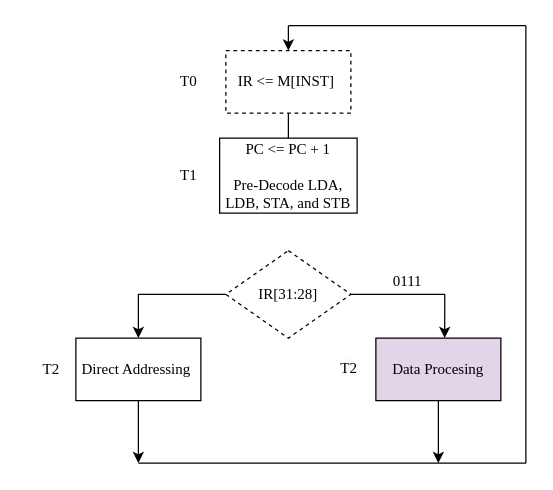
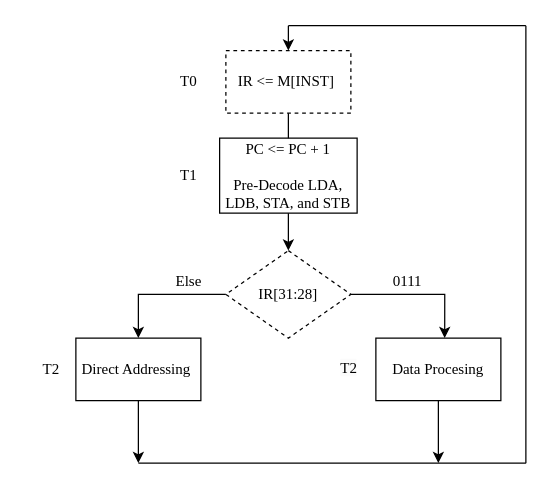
  <mxCell id="0" />
  <mxCell id="1" parent="0" />
  <mxCell id="2" value="" style="edgeStyle=orthogonalEdgeStyle;rounded=0;orthogonalLoop=1;jettySize=auto;html=1;" edge="1" parent="1" target="3"><mxGeometry relative="1" as="geometry"><mxPoint x="230" y="20" as="sourcePoint" /><Array as="points"><mxPoint x="230" y="30" /><mxPoint x="230" y="30" /></Array></mxGeometry></mxCell>
  <mxCell id="3" value="&lt;font face=&quot;Times New Roman&quot;&gt;IR &amp;lt;= M[INST]&amp;nbsp;&lt;/font&gt;" style="rounded=0;whiteSpace=wrap;html=1;dashed=1;" vertex="1" parent="1"><mxGeometry x="180" y="40" width="100" height="50" as="geometry" /></mxCell>
  <mxCell id="4" value="&lt;font face=&quot;Times New Roman&quot;&gt;PC &amp;lt;= PC + 1&lt;/font&gt;&lt;div&gt;&lt;font face=&quot;Times New Roman&quot;&gt;&lt;br&gt;&lt;/font&gt;&lt;/div&gt;&lt;div&gt;&lt;font face=&quot;Times New Roman&quot;&gt;Pre-Decode LDA, LDB, STA, and STB&lt;/font&gt;&lt;/div&gt;" style="rounded=0;whiteSpace=wrap;html=1;" vertex="1" parent="1"><mxGeometry x="175" y="110" width="110" height="60" as="geometry" /></mxCell>
  <mxCell id="5" value="" style="edgeStyle=orthogonalEdgeStyle;rounded=0;orthogonalLoop=1;jettySize=auto;html=1;exitX=0;exitY=0.5;exitDx=0;exitDy=0;" edge="1" parent="1" source="7"><mxGeometry relative="1" as="geometry"><mxPoint x="130.041" y="209.999" as="sourcePoint" /><mxPoint x="110" y="269.999" as="targetPoint" /><Array as="points"><mxPoint x="110" y="235" /></Array></mxGeometry></mxCell>
  <mxCell id="6" value="" style="edgeStyle=orthogonalEdgeStyle;rounded=0;orthogonalLoop=1;jettySize=auto;html=1;exitX=1;exitY=0.5;exitDx=0;exitDy=0;" edge="1" parent="1" source="7"><mxGeometry relative="1" as="geometry"><mxPoint x="290.73" y="235.98" as="sourcePoint" /><mxPoint x="355.059" y="270" as="targetPoint" /><Array as="points"><mxPoint x="355" y="235" /></Array></mxGeometry></mxCell>
  <mxCell id="7" value="&lt;font face=&quot;Times New Roman&quot;&gt;IR[31:28]&lt;/font&gt;" style="rhombus;whiteSpace=wrap;html=1;dashed=1;" vertex="1" parent="1"><mxGeometry x="180" y="200" width="100" height="70" as="geometry" /></mxCell>
  <mxCell id="8" value="" style="edgeStyle=orthogonalEdgeStyle;rounded=0;orthogonalLoop=1;jettySize=auto;html=1;" edge="1" parent="1" source="9"><mxGeometry relative="1" as="geometry"><mxPoint x="110" y="370" as="targetPoint" /></mxGeometry></mxCell>
  <mxCell id="9" value="&lt;font face=&quot;Times New Roman&quot;&gt;Direct Addressing&amp;nbsp;&lt;/font&gt;" style="rounded=0;whiteSpace=wrap;html=1;" vertex="1" parent="1"><mxGeometry x="60" y="270" width="100" height="50" as="geometry" /></mxCell>
  <mxCell id="10" value="" style="edgeStyle=orthogonalEdgeStyle;rounded=0;orthogonalLoop=1;jettySize=auto;html=1;" edge="1" parent="1" source="11"><mxGeometry relative="1" as="geometry"><mxPoint x="350" y="370" as="targetPoint" /></mxGeometry></mxCell>
- <mxCell id="11" value="&lt;font face=&quot;Times New Roman&quot;&gt;Data Procesing&lt;/font&gt;" style="rounded=0;whiteSpace=wrap;html=1;fillColor=#e1d5e7;" vertex="1" parent="1"><mxGeometry x="300" y="270" width="100" height="50" as="geometry" /></mxCell>
+ <mxCell id="11" value="&lt;font face=&quot;Times New Roman&quot;&gt;Data Procesing&lt;/font&gt;" style="rounded=0;whiteSpace=wrap;html=1;" vertex="1" parent="1"><mxGeometry x="300" y="270" width="100" height="50" as="geometry" /></mxCell>
  <mxCell id="12" value="" style="endArrow=none;html=1;rounded=0;" edge="1" parent="1"><mxGeometry width="50" height="50" relative="1" as="geometry"><mxPoint x="110" y="370" as="sourcePoint" /><mxPoint x="420" y="370" as="targetPoint" /></mxGeometry></mxCell>
  <mxCell id="13" value="" style="endArrow=none;html=1;rounded=0;" edge="1" parent="1"><mxGeometry width="50" height="50" relative="1" as="geometry"><mxPoint x="420" y="370" as="sourcePoint" /><mxPoint x="420" y="20" as="targetPoint" /></mxGeometry></mxCell>
  <mxCell id="14" value="" style="endArrow=none;html=1;rounded=0;" edge="1" parent="1"><mxGeometry width="50" height="50" relative="1" as="geometry"><mxPoint x="230" y="20" as="sourcePoint" /><mxPoint x="420" y="20" as="targetPoint" /></mxGeometry></mxCell>
  <mxCell id="15" value="" style="endArrow=none;html=1;rounded=0;exitX=0.5;exitY=1;exitDx=0;exitDy=0;entryX=0.5;entryY=0;entryDx=0;entryDy=0;" edge="1" parent="1" source="3" target="4"><mxGeometry width="50" height="50" relative="1" as="geometry"><mxPoint x="190" y="270" as="sourcePoint" /><mxPoint x="240" y="220" as="targetPoint" /></mxGeometry></mxCell>
+ <mxCell id="16" value="" style="endArrow=classic;html=1;rounded=0;exitX=0.5;exitY=1;exitDx=0;exitDy=0;" edge="1" parent="1" source="4" target="7"><mxGeometry width="50" height="50" relative="1" as="geometry"><mxPoint x="229" y="180" as="sourcePoint" /><mxPoint x="320" y="170" as="targetPoint" /></mxGeometry></mxCell>
  <mxCell id="17" value="&lt;font face=&quot;Times New Roman&quot;&gt;T0&lt;/font&gt;" style="text;html=1;align=center;verticalAlign=middle;resizable=0;points=[];autosize=1;strokeColor=none;fillColor=none;" vertex="1" parent="1"><mxGeometry x="130" y="50" width="40" height="30" as="geometry" /></mxCell>
  <mxCell id="18" value="&lt;font face=&quot;Times New Roman&quot;&gt;T1&lt;/font&gt;" style="text;html=1;align=center;verticalAlign=middle;resizable=0;points=[];autosize=1;strokeColor=none;fillColor=none;" vertex="1" parent="1"><mxGeometry x="130" y="125" width="40" height="30" as="geometry" /></mxCell>
  <mxCell id="19" value="&lt;font face=&quot;Times New Roman&quot;&gt;T2&lt;/font&gt;" style="text;html=1;align=center;verticalAlign=middle;resizable=0;points=[];autosize=1;strokeColor=none;fillColor=none;" vertex="1" parent="1"><mxGeometry x="20" y="280" width="40" height="30" as="geometry" /></mxCell>
  <mxCell id="20" value="&lt;span style=&quot;color: rgb(0, 0, 0); font-family: &amp;quot;Times New Roman&amp;quot;; font-size: 12px; font-style: normal; font-variant-ligatures: normal; font-variant-caps: normal; font-weight: 400; letter-spacing: normal; orphans: 2; text-align: center; text-indent: 0px; text-transform: none; widows: 2; word-spacing: 0px; -webkit-text-stroke-width: 0px; white-space: nowrap; background-color: rgb(251, 251, 251); text-decoration-thickness: initial; text-decoration-style: initial; text-decoration-color: initial; display: inline !important; float: none;&quot;&gt;T2&lt;/span&gt;" style="text;whiteSpace=wrap;html=1;" vertex="1" parent="1"><mxGeometry x="270" y="280" width="50" height="40" as="geometry" /></mxCell>
  <mxCell id="21" value="&lt;font face=&quot;Times New Roman&quot;&gt;0111&lt;/font&gt;" style="text;html=1;align=center;verticalAlign=middle;resizable=0;points=[];autosize=1;strokeColor=none;fillColor=none;" vertex="1" parent="1"><mxGeometry x="300" y="210" width="50" height="30" as="geometry" /></mxCell>
+ <mxCell id="22" value="&lt;font face=&quot;Times New Roman&quot;&gt;Else&lt;/font&gt;" style="text;html=1;align=center;verticalAlign=middle;resizable=0;points=[];autosize=1;strokeColor=none;fillColor=none;" vertex="1" parent="1"><mxGeometry x="130" y="210" width="40" height="30" as="geometry" /></mxCell>
